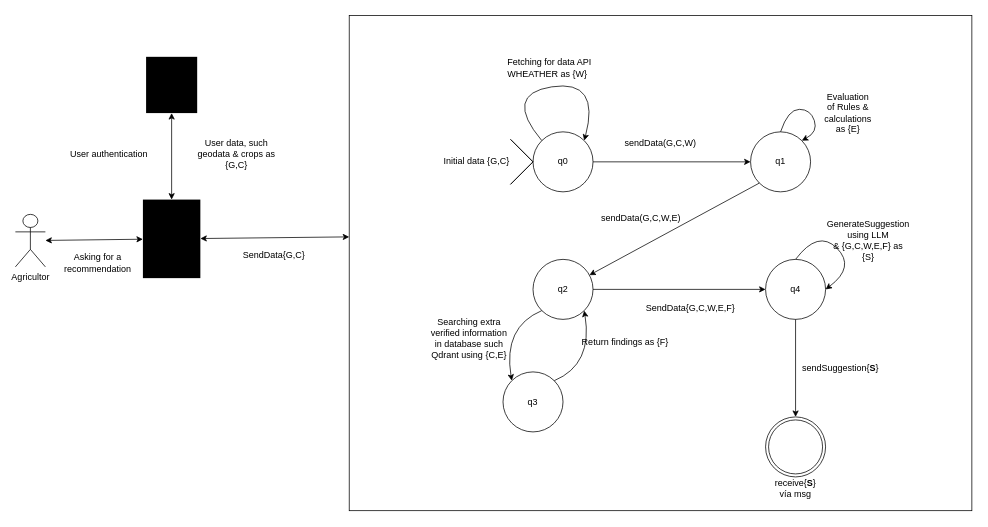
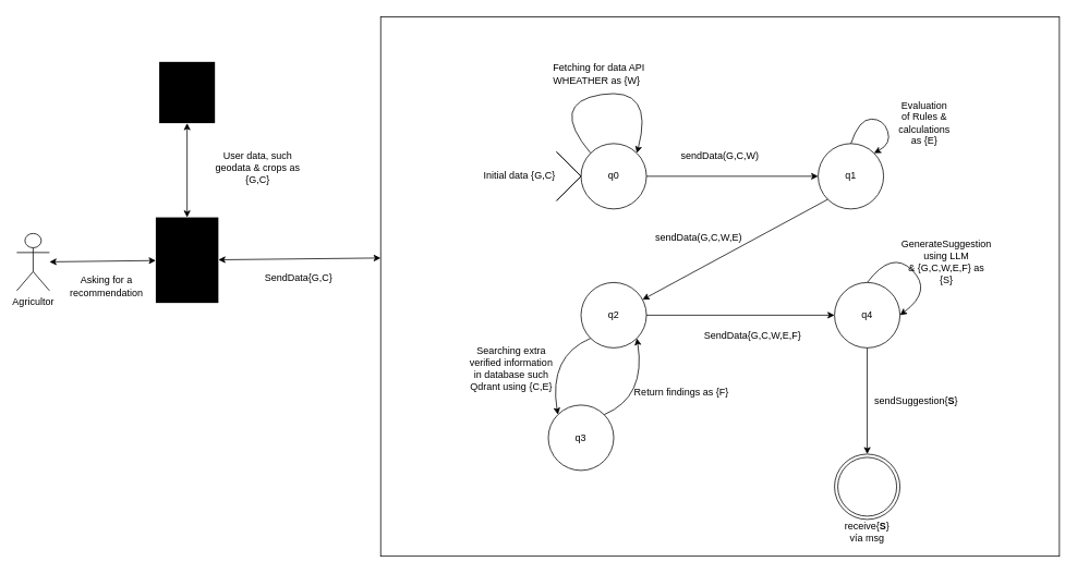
  <mxCell id="0" />
  <mxCell id="1" parent="0" />
  <mxCell id="2" value="" style="rounded=0;whiteSpace=wrap;html=1;" vertex="1" parent="1"><mxGeometry x="465" y="20" width="830" height="660" as="geometry" /></mxCell>
  <mxCell id="3" value="" style="ellipse;whiteSpace=wrap;html=1;aspect=fixed;" parent="1" vertex="1"><mxGeometry x="1020" y="345" width="80" height="80" as="geometry" /></mxCell>
  <mxCell id="4" value="" style="ellipse;whiteSpace=wrap;html=1;aspect=fixed;" parent="1" vertex="1"><mxGeometry x="710" y="345" width="80" height="80" as="geometry" /></mxCell>
  <mxCell id="5" value="" style="ellipse;whiteSpace=wrap;html=1;aspect=fixed;" parent="1" vertex="1"><mxGeometry x="1000" y="175" width="80" height="80" as="geometry" /></mxCell>
  <mxCell id="6" value="" style="ellipse;whiteSpace=wrap;html=1;aspect=fixed;" parent="1" vertex="1"><mxGeometry x="710" y="175" width="80" height="80" as="geometry" /></mxCell>
  <mxCell id="7" style="edgeStyle=orthogonalEdgeStyle;rounded=0;orthogonalLoop=1;jettySize=auto;html=1;" parent="1" edge="1"><mxGeometry relative="1" as="geometry"><mxPoint x="790" y="215" as="sourcePoint" /><mxPoint x="1000" y="215" as="targetPoint" /></mxGeometry></mxCell>
  <mxCell id="8" value="" style="curved=1;endArrow=classic;html=1;rounded=0;entryX=1;entryY=0;entryDx=0;entryDy=0;exitX=0;exitY=0;exitDx=0;exitDy=0;" parent="1" edge="1" target="6" source="6"><mxGeometry width="50" height="50" relative="1" as="geometry"><mxPoint x="710" y="215" as="sourcePoint" /><mxPoint x="750" y="175" as="targetPoint" /><Array as="points"><mxPoint x="670" y="125" /><mxPoint x="800" y="105" /></Array></mxGeometry></mxCell>
  <mxCell id="9" value="Fetching for data API WHEATHER as {W}" style="text;strokeColor=none;fillColor=none;align=left;verticalAlign=middle;spacingLeft=4;spacingRight=4;overflow=hidden;points=[[0,0.5],[1,0.5]];portConstraint=eastwest;rotatable=0;whiteSpace=wrap;html=1;" parent="1" vertex="1"><mxGeometry x="670" y="55" width="130" height="70" as="geometry" /></mxCell>
  <mxCell id="10" value="q0" style="text;html=1;align=center;verticalAlign=middle;whiteSpace=wrap;rounded=0;" parent="1" vertex="1"><mxGeometry x="720" y="200" width="60" height="30" as="geometry" /></mxCell>
  <mxCell id="11" value="q1" style="text;html=1;align=center;verticalAlign=middle;whiteSpace=wrap;rounded=0;" parent="1" vertex="1"><mxGeometry x="1010" y="200" width="60" height="30" as="geometry" /></mxCell>
  <mxCell id="12" value="sendData(G,C,W)" style="text;html=1;align=center;verticalAlign=middle;whiteSpace=wrap;rounded=0;" parent="1" vertex="1"><mxGeometry x="850" y="175" width="60" height="30" as="geometry" /></mxCell>
  <mxCell id="13" value="Evaluation of Rules &amp;amp; calculations as {E}" style="text;html=1;align=center;verticalAlign=middle;whiteSpace=wrap;rounded=0;" parent="1" vertex="1"><mxGeometry x="1100" y="135" width="60" height="30" as="geometry" /></mxCell>
  <mxCell id="14" style="edgeStyle=orthogonalEdgeStyle;rounded=0;orthogonalLoop=1;jettySize=auto;html=1;entryX=0;entryY=0.5;entryDx=0;entryDy=0;" parent="1" edge="1"><mxGeometry relative="1" as="geometry"><mxPoint x="790" y="385" as="sourcePoint" /><mxPoint x="1020" y="385" as="targetPoint" /></mxGeometry></mxCell>
  <mxCell id="15" value="" style="endArrow=classic;html=1;rounded=0;exitX=0;exitY=1;exitDx=0;exitDy=0;" parent="1" edge="1"><mxGeometry width="50" height="50" relative="1" as="geometry"><mxPoint x="1011.716" y="243.284" as="sourcePoint" /><mxPoint x="785.195" y="365.992" as="targetPoint" /></mxGeometry></mxCell>
  <mxCell id="16" value="sendData(G,C,W,E)" style="text;html=1;align=center;verticalAlign=middle;whiteSpace=wrap;rounded=0;" parent="1" vertex="1"><mxGeometry x="824" y="275" width="60" height="30" as="geometry" /></mxCell>
  <mxCell id="17" value="q2" style="text;html=1;align=center;verticalAlign=middle;whiteSpace=wrap;rounded=0;" parent="1" vertex="1"><mxGeometry x="720" y="370" width="60" height="30" as="geometry" /></mxCell>
  <mxCell id="18" value="" style="curved=1;endArrow=classic;html=1;rounded=0;exitX=0.5;exitY=0;exitDx=0;exitDy=0;entryX=1;entryY=0;entryDx=0;entryDy=0;" parent="1" edge="1"><mxGeometry width="50" height="50" relative="1" as="geometry"><mxPoint x="1040" y="175" as="sourcePoint" /><mxPoint x="1068.284" y="186.716" as="targetPoint" /><Array as="points"><mxPoint x="1050" y="145" /><mxPoint x="1080" y="145" /><mxPoint x="1090" y="175" /></Array></mxGeometry></mxCell>
  <mxCell id="19" value="&lt;div&gt;Searching extra verified information in database such Qdrant using {C,E}&lt;/div&gt;&lt;div&gt;&lt;br&gt;&lt;/div&gt;&lt;div&gt;&lt;br&gt;&lt;/div&gt;" style="text;html=1;align=center;verticalAlign=middle;whiteSpace=wrap;rounded=0;" parent="1" vertex="1"><mxGeometry x="570" y="435" width="110" height="60" as="geometry" /></mxCell>
  <mxCell id="20" style="edgeStyle=orthogonalEdgeStyle;rounded=0;orthogonalLoop=1;jettySize=auto;html=1;" parent="1" edge="1"><mxGeometry relative="1" as="geometry"><mxPoint x="1060" y="555" as="targetPoint" /><mxPoint x="1060" y="425" as="sourcePoint" /></mxGeometry></mxCell>
  <mxCell id="21" value="q4" style="text;html=1;align=center;verticalAlign=middle;whiteSpace=wrap;rounded=0;" parent="1" vertex="1"><mxGeometry x="1030" y="370" width="60" height="30" as="geometry" /></mxCell>
  <mxCell id="22" value="&lt;blockquote style=&quot;margin: 0 0 0 40px; border: none; padding: 0px;&quot;&gt;SendData{G,C,W,E,F}&lt;/blockquote&gt;" style="text;html=1;align=center;verticalAlign=middle;whiteSpace=wrap;rounded=0;" parent="1" vertex="1"><mxGeometry x="830" y="395" width="140" height="30" as="geometry" /></mxCell>
  <mxCell id="23" value="" style="ellipse;shape=doubleEllipse;whiteSpace=wrap;html=1;aspect=fixed;" parent="1" vertex="1"><mxGeometry x="1020" y="555" width="80" height="80" as="geometry" /></mxCell>
  <mxCell id="24" value="sendSuggestion{&lt;b&gt;S&lt;/b&gt;}" style="text;html=1;align=center;verticalAlign=middle;whiteSpace=wrap;rounded=0;" parent="1" vertex="1"><mxGeometry x="1090" y="475" width="60" height="30" as="geometry" /></mxCell>
  <mxCell id="25" value="" style="curved=1;endArrow=classic;html=1;rounded=0;exitX=0.5;exitY=0;exitDx=0;exitDy=0;entryX=1;entryY=0.5;entryDx=0;entryDy=0;" parent="1" source="3" target="3" edge="1"><mxGeometry width="50" height="50" relative="1" as="geometry"><mxPoint x="940" y="425" as="sourcePoint" /><mxPoint x="990" y="375" as="targetPoint" /><Array as="points"><mxPoint x="1090" y="305" /><mxPoint x="1140" y="355" /></Array></mxGeometry></mxCell>
  <mxCell id="26" value="&lt;blockquote style=&quot;margin: 0 0 0 40px; border: none; padding: 0px;&quot;&gt;GenerateSuggestion using LLM &amp;amp;&amp;nbsp;&lt;span style=&quot;background-color: transparent; color: light-dark(rgb(0, 0, 0), rgb(255, 255, 255));&quot;&gt;{G,C,W,E,F} as {S}&lt;/span&gt;&lt;/blockquote&gt;" style="text;html=1;align=center;verticalAlign=middle;whiteSpace=wrap;rounded=0;" parent="1" vertex="1"><mxGeometry x="1067" y="305" width="140" height="30" as="geometry" /></mxCell>
  <mxCell id="27" value="receive{&lt;b&gt;S&lt;/b&gt;} vía msg" style="text;html=1;align=center;verticalAlign=middle;whiteSpace=wrap;rounded=0;" parent="1" vertex="1"><mxGeometry x="1030" y="635" width="60" height="30" as="geometry" /></mxCell>
  <mxCell id="28" value="" style="ellipse;whiteSpace=wrap;html=1;aspect=fixed;" vertex="1" parent="1"><mxGeometry x="670" y="495" width="80" height="80" as="geometry" /></mxCell>
  <mxCell id="29" value="" style="curved=1;endArrow=classic;html=1;rounded=0;exitX=1;exitY=0;exitDx=0;exitDy=0;entryX=1;entryY=1;entryDx=0;entryDy=0;" edge="1" parent="1" source="28" target="4"><mxGeometry width="50" height="50" relative="1" as="geometry"><mxPoint x="920" y="315" as="sourcePoint" /><mxPoint x="970" y="265" as="targetPoint" /><Array as="points"><mxPoint x="790" y="485" /></Array></mxGeometry></mxCell>
  <mxCell id="30" value="" style="curved=1;endArrow=classic;html=1;rounded=0;exitX=0;exitY=1;exitDx=0;exitDy=0;entryX=0;entryY=0;entryDx=0;entryDy=0;" edge="1" parent="1" source="4" target="28"><mxGeometry width="50" height="50" relative="1" as="geometry"><mxPoint x="920" y="415" as="sourcePoint" /><mxPoint x="970" y="365" as="targetPoint" /><Array as="points"><mxPoint x="670" y="435" /></Array></mxGeometry></mxCell>
  <mxCell id="31" value="q3" style="text;html=1;align=center;verticalAlign=middle;whiteSpace=wrap;rounded=0;" vertex="1" parent="1"><mxGeometry x="680" y="520" width="60" height="30" as="geometry" /></mxCell>
- <mxCell id="32" value="&lt;blockquote style=&quot;margin: 0 0 0 40px; border: none; padding: 0px;&quot;&gt;Return findings as {F}&lt;/blockquote&gt;" style="text;html=1;align=center;verticalAlign=middle;whiteSpace=wrap;rounded=0;" vertex="1" parent="1"><mxGeometry x="730" y="440" width="166" height="30" as="geometry" /></mxCell>
+ <mxCell id="32" value="&lt;blockquote style=&quot;margin: 0 0 0 40px; border: none; padding: 0px;&quot;&gt;Return findings as {F}&lt;/blockquote&gt;" style="text;html=1;align=center;verticalAlign=middle;whiteSpace=wrap;rounded=0;" vertex="1" parent="1"><mxGeometry x="730" y="465" width="166" height="30" as="geometry" /></mxCell>
  <mxCell id="33" value="Agricultor" style="shape=umlActor;verticalLabelPosition=bottom;verticalAlign=top;html=1;outlineConnect=0;" vertex="1" parent="1"><mxGeometry x="20" y="285" width="40" height="70" as="geometry" /></mxCell>
  <mxCell id="34" value="" style="endArrow=classic;startArrow=classic;html=1;rounded=0;" edge="1" parent="1" source="33" target="38"><mxGeometry width="50" height="50" relative="1" as="geometry"><mxPoint x="470" y="470" as="sourcePoint" /><mxPoint x="179.2" y="319" as="targetPoint" /></mxGeometry></mxCell>
  <mxCell id="35" value="" style="endArrow=classic;startArrow=classic;html=1;rounded=0;entryX=0;entryY=0.447;entryDx=0;entryDy=0;entryPerimeter=0;" edge="1" parent="1" source="38" target="2"><mxGeometry width="50" height="50" relative="1" as="geometry"><mxPoint x="265" y="315" as="sourcePoint" /><mxPoint x="399" y="275" as="targetPoint" /></mxGeometry></mxCell>
  <mxCell id="36" value="Asking for a recommendation" style="text;html=1;align=center;verticalAlign=middle;whiteSpace=wrap;rounded=0;" vertex="1" parent="1"><mxGeometry x="90" y="325" width="80" height="50" as="geometry" /></mxCell>
  <mxCell id="37" value="" style="sketch=0;verticalLabelPosition=bottom;sketch=0;aspect=fixed;html=1;verticalAlign=top;strokeColor=none;fillColor=#000000;align=center;outlineConnect=0;pointerEvents=1;shape=mxgraph.citrix2.site_database;" vertex="1" parent="1"><mxGeometry x="194.24" y="75" width="68.1" height="75" as="geometry" /></mxCell>
  <mxCell id="38" value="" style="sketch=0;verticalLabelPosition=bottom;sketch=0;aspect=fixed;html=1;verticalAlign=top;strokeColor=none;fillColor=#000000;align=center;outlineConnect=0;pointerEvents=1;shape=mxgraph.citrix2.thin_client;" vertex="1" parent="1"><mxGeometry x="190" y="265.3" width="76.57" height="104.7" as="geometry" /></mxCell>
  <mxCell id="39" value="" style="endArrow=classic;startArrow=classic;html=1;rounded=0;" edge="1" parent="1" source="38" target="37"><mxGeometry width="50" height="50" relative="1" as="geometry"><mxPoint x="130" y="325" as="sourcePoint" /><mxPoint x="230" y="205" as="targetPoint" /></mxGeometry></mxCell>
- <mxCell id="40" value="User authentication" style="text;html=1;align=center;verticalAlign=middle;whiteSpace=wrap;rounded=0;" vertex="1" parent="1"><mxGeometry x="80" y="180" width="130" height="50" as="geometry" /></mxCell>
  <mxCell id="41" value="User data, such geodata &amp;amp; crops as {G,C}" style="text;html=1;align=center;verticalAlign=middle;whiteSpace=wrap;rounded=0;" vertex="1" parent="1"><mxGeometry x="250" y="180" width="130" height="50" as="geometry" /></mxCell>
  <mxCell id="42" value="SendData{G,C}" style="text;html=1;align=center;verticalAlign=middle;whiteSpace=wrap;rounded=0;" vertex="1" parent="1"><mxGeometry x="300" y="315" width="130" height="50" as="geometry" /></mxCell>
  <mxCell id="43" value="" style="html=1;shadow=0;dashed=0;align=center;verticalAlign=middle;shape=mxgraph.arrows2.arrow;dy=0;dx=30;notch=30;" vertex="1" parent="1"><mxGeometry x="680" y="185" width="30" height="60" as="geometry" /></mxCell>
  <mxCell id="44" value="Initial data {G,C}" style="text;html=1;align=center;verticalAlign=middle;whiteSpace=wrap;rounded=0;" vertex="1" parent="1"><mxGeometry x="570" y="190" width="130" height="50" as="geometry" /></mxCell>
